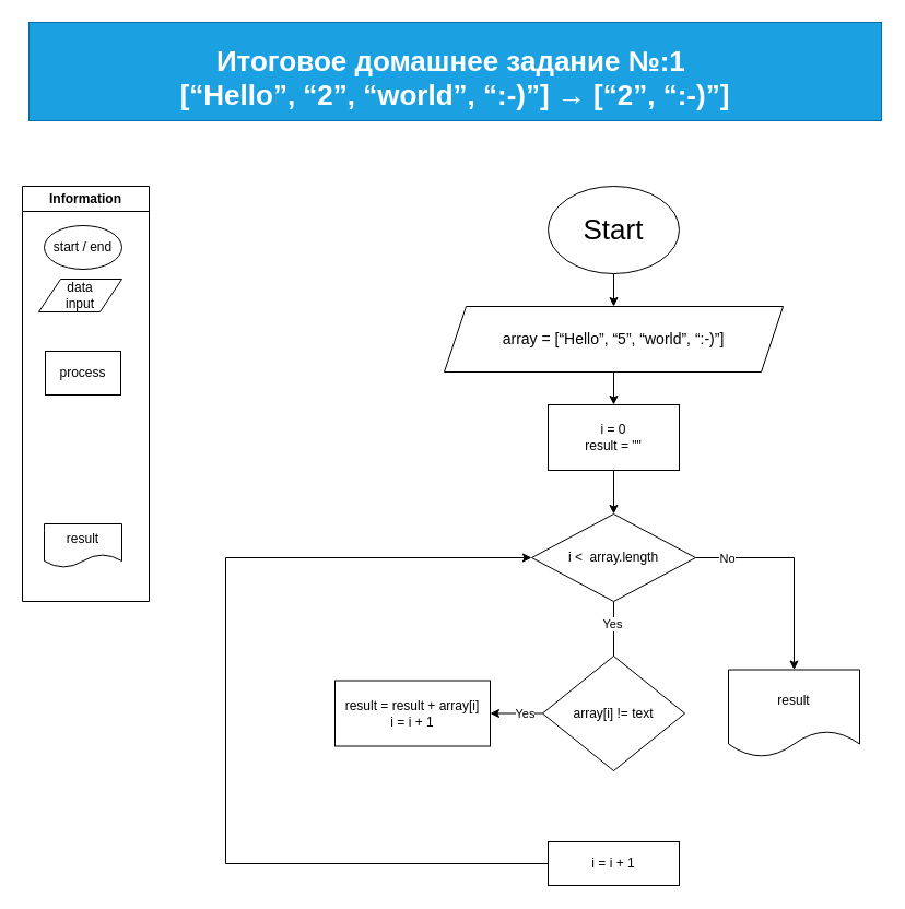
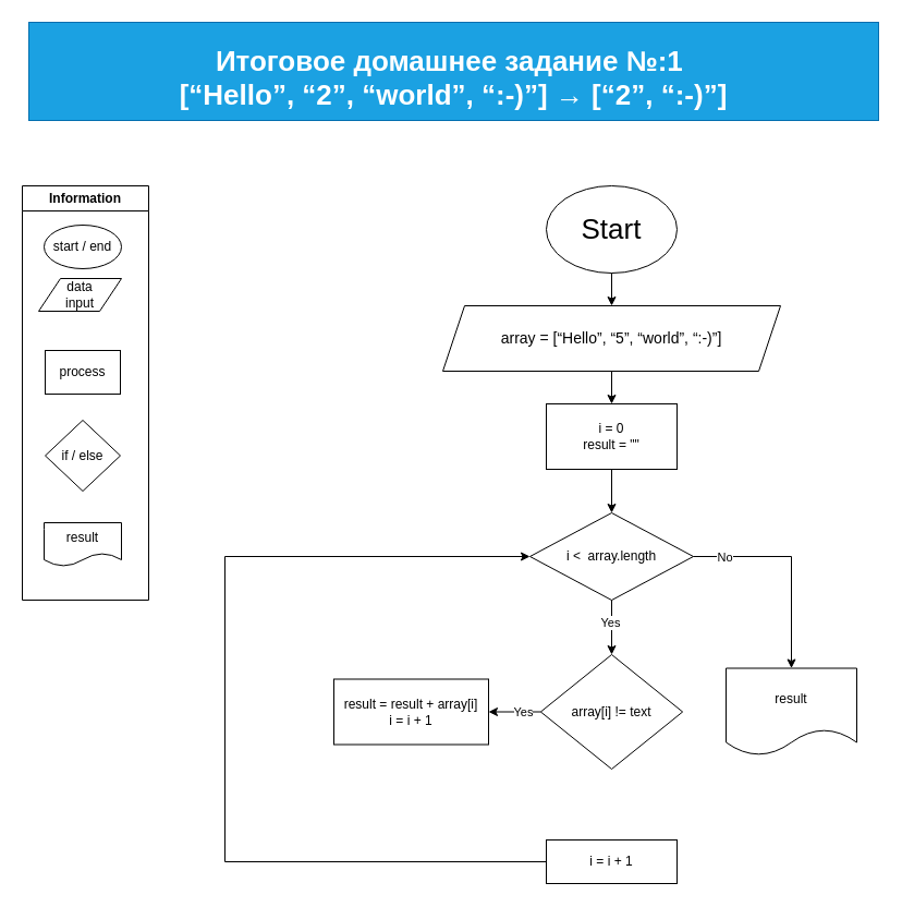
  <mxCell id="0" />
  <mxCell id="1" parent="0" />
  <mxCell id="2" value="Start" style="ellipse;whiteSpace=wrap;html=1;fontSize=26;fontFamily=Helvetica;" parent="1" vertex="1"><mxGeometry x="501" y="170" width="120" height="80" as="geometry" /></mxCell>
  <mxCell id="3" value="" style="endArrow=classic;html=1;rounded=0;exitX=0.5;exitY=1;exitDx=0;exitDy=0;entryX=0.5;entryY=0;entryDx=0;entryDy=0;" parent="1" source="2" target="11" edge="1"><mxGeometry width="50" height="50" relative="1" as="geometry"><mxPoint x="571" y="480" as="sourcePoint" /><mxPoint x="561" y="290" as="targetPoint" /></mxGeometry></mxCell>
  <mxCell id="4" value="&lt;br style=&quot;border-color: var(--border-color);&quot;&gt;Итоговое домашнее задание №:1&amp;nbsp;&lt;br style=&quot;border-color: var(--border-color);&quot;&gt;[“Hello”, “2”, “world”, “:-)”] → [“2”, “:-)”]" style="text;html=1;spacing=5;spacingTop=-20;whiteSpace=wrap;overflow=hidden;rounded=0;fillColor=#1ba1e2;strokeColor=#006EAF;fontColor=#ffffff;align=center;fontStyle=1;fontSize=26;" parent="1" vertex="1"><mxGeometry x="26" y="20" width="780" height="90" as="geometry" /></mxCell>
  <mxCell id="5" value="Information" style="swimlane;whiteSpace=wrap;html=1;" parent="1" vertex="1"><mxGeometry x="20" y="170" width="116" height="380" as="geometry"><mxRectangle x="14" y="100" width="140" height="30" as="alternateBounds" /></mxGeometry></mxCell>
  <mxCell id="6" value="start / end" style="ellipse;whiteSpace=wrap;html=1;" parent="5" vertex="1"><mxGeometry x="20" y="36" width="71" height="40" as="geometry" /></mxCell>
  <mxCell id="7" value="data &lt;br&gt;input" style="shape=parallelogram;perimeter=parallelogramPerimeter;whiteSpace=wrap;html=1;fixedSize=1;" parent="5" vertex="1"><mxGeometry x="15" y="85" width="76" height="30" as="geometry" /></mxCell>
  <mxCell id="8" value="process" style="rounded=0;whiteSpace=wrap;html=1;" parent="5" vertex="1"><mxGeometry x="21" y="151" width="69" height="40" as="geometry" /></mxCell>
  <mxCell id="9" value="result" style="shape=document;whiteSpace=wrap;html=1;boundedLbl=1;" parent="5" vertex="1"><mxGeometry x="20" y="309" width="71" height="40" as="geometry" /></mxCell>
+ <mxCell id="10" value="if / else" style="rhombus;whiteSpace=wrap;html=1;" parent="5" vertex="1"><mxGeometry x="21" y="215" width="69" height="65" as="geometry" /></mxCell>
  <mxCell id="11" value="array =&amp;nbsp;[“Hello”, “5”, “world”, “:-)”]" style="shape=parallelogram;perimeter=parallelogramPerimeter;whiteSpace=wrap;html=1;fixedSize=1;fontSize=14;" parent="1" vertex="1"><mxGeometry x="406" y="280" width="310" height="60" as="geometry" /></mxCell>
  <mxCell id="12" value="" style="endArrow=classic;html=1;rounded=0;exitX=0.5;exitY=1;exitDx=0;exitDy=0;entryX=0.5;entryY=0;entryDx=0;entryDy=0;" parent="1" source="11" target="13" edge="1"><mxGeometry width="50" height="50" relative="1" as="geometry"><mxPoint x="561" y="350" as="sourcePoint" /><mxPoint x="561" y="570" as="targetPoint" /></mxGeometry></mxCell>
  <mxCell id="13" value="i = 0&lt;br&gt;result = &quot;&quot;" style="rounded=0;whiteSpace=wrap;html=1;" parent="1" vertex="1"><mxGeometry x="501" y="370" width="120" height="60" as="geometry" /></mxCell>
  <mxCell id="14" value="" style="endArrow=classic;html=1;rounded=0;exitX=0.5;exitY=1;exitDx=0;exitDy=0;entryX=0.5;entryY=0;entryDx=0;entryDy=0;" parent="1" source="13" target="15" edge="1"><mxGeometry width="50" height="50" relative="1" as="geometry"><mxPoint x="561" y="460" as="sourcePoint" /><mxPoint x="561" y="570" as="targetPoint" /></mxGeometry></mxCell>
  <mxCell id="15" value="i &amp;lt;&amp;nbsp;&amp;nbsp;array.length" style="rhombus;whiteSpace=wrap;html=1;" parent="1" vertex="1"><mxGeometry x="486" y="470" width="150" height="80" as="geometry" /></mxCell>
- <mxCell id="16" value="" style="endArrow=none;html=1;rounded=0;exitX=0.5;exitY=1;exitDx=0;exitDy=0;entryX=0.5;entryY=0;entryDx=0;entryDy=0;" parent="1" source="15" target="18" edge="1"><mxGeometry width="50" height="50" relative="1" as="geometry"><mxPoint x="561" y="550" as="sourcePoint" /><mxPoint x="561" y="595" as="targetPoint" /><Array as="points" /></mxGeometry></mxCell>
+ <mxCell id="16" value="" style="endArrow=classic;html=1;rounded=0;exitX=0.5;exitY=1;exitDx=0;exitDy=0;entryX=0.5;entryY=0;entryDx=0;entryDy=0;" parent="1" source="15" target="18" edge="1"><mxGeometry width="50" height="50" relative="1" as="geometry"><mxPoint x="561" y="550" as="sourcePoint" /><mxPoint x="561" y="595" as="targetPoint" /><Array as="points" /></mxGeometry></mxCell>
  <mxCell id="17" value="Yes" style="edgeLabel;html=1;align=center;verticalAlign=middle;resizable=0;points=[];" parent="16" vertex="1" connectable="0"><mxGeometry x="-0.164" y="-1" relative="1" as="geometry"><mxPoint as="offset" /></mxGeometry></mxCell>
  <mxCell id="18" value="array[i] != text" style="rhombus;whiteSpace=wrap;html=1;" parent="1" vertex="1"><mxGeometry x="495.87" y="600" width="130.25" height="105" as="geometry" /></mxCell>
  <mxCell id="19" value="result = result + array[i]&lt;br&gt;i = i + 1" style="rounded=0;whiteSpace=wrap;html=1;" parent="1" vertex="1"><mxGeometry x="306" y="622.5" width="142" height="60" as="geometry" /></mxCell>
  <mxCell id="20" value="" style="endArrow=classic;html=1;rounded=0;exitX=0;exitY=0.5;exitDx=0;exitDy=0;entryX=1;entryY=0.5;entryDx=0;entryDy=0;" parent="1" source="18" target="19" edge="1"><mxGeometry width="50" height="50" relative="1" as="geometry"><mxPoint x="653.12" y="680" as="sourcePoint" /><mxPoint x="703.12" y="630" as="targetPoint" /></mxGeometry></mxCell>
  <mxCell id="21" value="Yes" style="edgeLabel;html=1;align=center;verticalAlign=middle;resizable=0;points=[];" parent="20" vertex="1" connectable="0"><mxGeometry x="-0.342" relative="1" as="geometry"><mxPoint as="offset" /></mxGeometry></mxCell>
  <mxCell id="22" value="i = i + 1" style="whiteSpace=wrap;html=1;" parent="1" vertex="1"><mxGeometry x="501" y="770" width="120" height="40" as="geometry" /></mxCell>
  <mxCell id="23" value="" style="endArrow=classic;html=1;rounded=0;exitX=0;exitY=0.5;exitDx=0;exitDy=0;entryX=0;entryY=0.5;entryDx=0;entryDy=0;" parent="1" source="22" target="15" edge="1"><mxGeometry width="50" height="50" relative="1" as="geometry"><mxPoint x="396" y="750" as="sourcePoint" /><mxPoint x="446" y="700" as="targetPoint" /><Array as="points"><mxPoint x="206" y="790" /><mxPoint x="206" y="510" /></Array></mxGeometry></mxCell>
  <mxCell id="24" value="" style="endArrow=classic;html=1;rounded=0;exitX=1;exitY=0.5;exitDx=0;exitDy=0;entryX=0.5;entryY=0;entryDx=0;entryDy=0;" parent="1" source="15" target="26" edge="1"><mxGeometry width="50" height="50" relative="1" as="geometry"><mxPoint x="610" y="510" as="sourcePoint" /><mxPoint x="726" y="690" as="targetPoint" /><Array as="points"><mxPoint x="726" y="510" /></Array></mxGeometry></mxCell>
  <mxCell id="25" value="No" style="edgeLabel;html=1;align=center;verticalAlign=middle;resizable=0;points=[];" vertex="1" connectable="0" parent="24"><mxGeometry x="-0.711" relative="1" as="geometry"><mxPoint as="offset" /></mxGeometry></mxCell>
  <mxCell id="26" value="result" style="shape=document;whiteSpace=wrap;html=1;boundedLbl=1;" parent="1" vertex="1"><mxGeometry x="666" y="612.5" width="120" height="80" as="geometry" /></mxCell>
